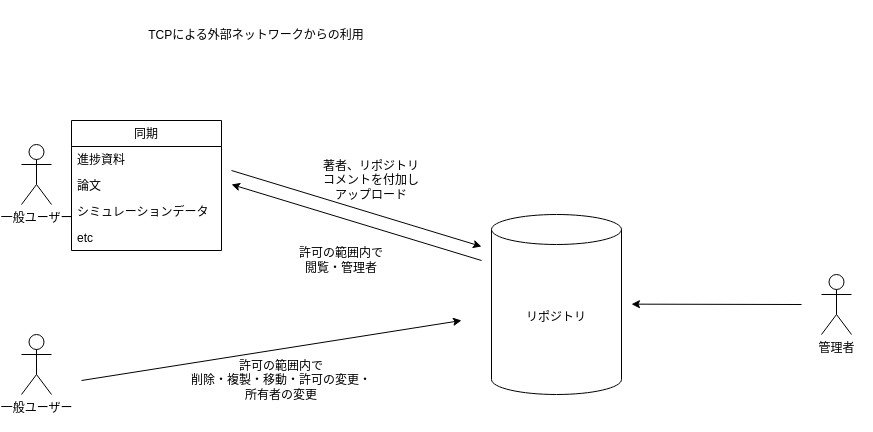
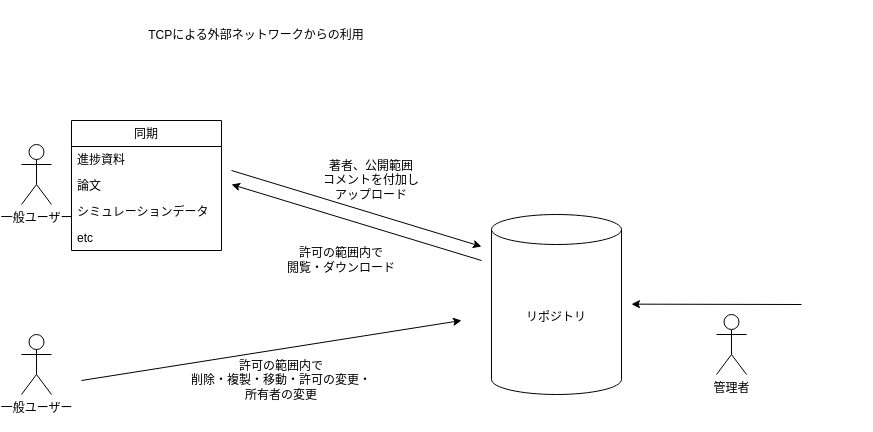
  <mxCell id="0" />
  <mxCell id="1" parent="0" />
  <mxCell id="2" value="一般ユーザー" style="shape=umlActor;verticalLabelPosition=bottom;verticalAlign=top;html=1;outlineConnect=0;" vertex="1" parent="1"><mxGeometry x="20" y="144" width="30" height="60" as="geometry" /></mxCell>
  <mxCell id="3" value="リポジトリ" style="shape=cylinder3;whiteSpace=wrap;html=1;boundedLbl=1;backgroundOutline=1;size=15;" vertex="1" parent="1"><mxGeometry x="490" y="214" width="130" height="180" as="geometry" /></mxCell>
  <mxCell id="4" value="" style="endArrow=classic;html=1;rounded=0;" edge="1" parent="1"><mxGeometry width="50" height="50" relative="1" as="geometry"><mxPoint x="230" y="170" as="sourcePoint" /><mxPoint x="480" y="246" as="targetPoint" /></mxGeometry></mxCell>
- <mxCell id="5" value="著者、リポジトリ&lt;br&gt;コメントを付加し&lt;br&gt;アップロード" style="text;html=1;strokeColor=none;fillColor=none;align=center;verticalAlign=middle;whiteSpace=wrap;rounded=0;" vertex="1" parent="1"><mxGeometry x="290" y="160" width="160" height="40" as="geometry" /></mxCell>
+ <mxCell id="5" value="著者、公開範囲&lt;br&gt;コメントを付加し&lt;br&gt;アップロード" style="text;html=1;strokeColor=none;fillColor=none;align=center;verticalAlign=middle;whiteSpace=wrap;rounded=0;" vertex="1" parent="1"><mxGeometry x="290" y="160" width="160" height="40" as="geometry" /></mxCell>
  <mxCell id="6" value="" style="endArrow=classic;html=1;rounded=0;labelBackgroundColor=default;strokeColor=default;fontFamily=Helvetica;fontSize=11;fontColor=default;shape=connector;" edge="1" parent="1"><mxGeometry x="-1" y="-4" width="50" height="50" relative="1" as="geometry"><mxPoint x="480" y="260" as="sourcePoint" /><mxPoint x="230" y="184" as="targetPoint" /><mxPoint as="offset" /></mxGeometry></mxCell>
- <mxCell id="7" value="許可の範囲内で&lt;br&gt;閲覧・管理者" style="text;html=1;strokeColor=none;fillColor=none;align=center;verticalAlign=middle;whiteSpace=wrap;rounded=0;" vertex="1" parent="1"><mxGeometry x="270" y="240" width="140" height="40" as="geometry" /></mxCell>
+ <mxCell id="7" value="許可の範囲内で&lt;br&gt;閲覧・ダウンロード" style="text;html=1;strokeColor=none;fillColor=none;align=center;verticalAlign=middle;whiteSpace=wrap;rounded=0;" vertex="1" parent="1"><mxGeometry x="270" y="240" width="140" height="40" as="geometry" /></mxCell>
  <mxCell id="8" value="同期" style="swimlane;fontStyle=0;childLayout=stackLayout;horizontal=1;startSize=26;fillColor=none;horizontalStack=0;resizeParent=1;resizeParentMax=0;resizeLast=0;collapsible=1;marginBottom=0;" vertex="1" parent="1"><mxGeometry x="70" y="120" width="150" height="130" as="geometry" /></mxCell>
  <mxCell id="9" value="進捗資料" style="text;strokeColor=none;fillColor=none;align=left;verticalAlign=top;spacingLeft=4;spacingRight=4;overflow=hidden;rotatable=0;points=[[0,0.5],[1,0.5]];portConstraint=eastwest;" vertex="1" parent="8"><mxGeometry y="26" width="150" height="26" as="geometry" /></mxCell>
  <mxCell id="10" value="論文" style="text;strokeColor=none;fillColor=none;align=left;verticalAlign=top;spacingLeft=4;spacingRight=4;overflow=hidden;rotatable=0;points=[[0,0.5],[1,0.5]];portConstraint=eastwest;" vertex="1" parent="8"><mxGeometry y="52" width="150" height="26" as="geometry" /></mxCell>
  <mxCell id="11" value="シミュレーションデータ" style="text;strokeColor=none;fillColor=none;align=left;verticalAlign=top;spacingLeft=4;spacingRight=4;overflow=hidden;rotatable=0;points=[[0,0.5],[1,0.5]];portConstraint=eastwest;" vertex="1" parent="8"><mxGeometry y="78" width="150" height="26" as="geometry" /></mxCell>
  <mxCell id="12" value="etc" style="text;strokeColor=none;fillColor=none;align=left;verticalAlign=top;spacingLeft=4;spacingRight=4;overflow=hidden;rotatable=0;points=[[0,0.5],[1,0.5]];portConstraint=eastwest;" vertex="1" parent="8"><mxGeometry y="104" width="150" height="26" as="geometry" /></mxCell>
  <mxCell id="13" value="一般ユーザー" style="shape=umlActor;verticalLabelPosition=bottom;verticalAlign=top;html=1;" vertex="1" parent="1"><mxGeometry x="20" y="334" width="30" height="60" as="geometry" /></mxCell>
  <mxCell id="14" value="" style="endArrow=classic;html=1;rounded=0;" edge="1" parent="1"><mxGeometry width="50" height="50" relative="1" as="geometry"><mxPoint x="80" y="380" as="sourcePoint" /><mxPoint x="460" y="320" as="targetPoint" /></mxGeometry></mxCell>
  <mxCell id="15" value="許可の範囲内で&lt;br&gt;削除・複製・移動・許可の変更・所有者の変更" style="text;html=1;strokeColor=none;fillColor=none;align=center;verticalAlign=middle;whiteSpace=wrap;rounded=0;" vertex="1" parent="1"><mxGeometry x="185" y="350" width="190" height="60" as="geometry" /></mxCell>
- <mxCell id="16" value="管理者" style="shape=umlActor;verticalLabelPosition=bottom;verticalAlign=top;html=1;outlineConnect=0;" vertex="1" parent="1"><mxGeometry x="820" y="274" width="30" height="60" as="geometry" /></mxCell>
+ <mxCell id="16" value="管理者" style="shape=umlActor;verticalLabelPosition=bottom;verticalAlign=top;html=1;outlineConnect=0;" vertex="1" parent="1"><mxGeometry x="715" y="314" width="30" height="60" as="geometry" /></mxCell>
  <mxCell id="17" value="" style="endArrow=classic;html=1;rounded=0;labelBackgroundColor=default;strokeColor=default;fontFamily=Helvetica;fontSize=11;fontColor=default;shape=connector;" edge="1" parent="1"><mxGeometry x="-1" y="-4" width="50" height="50" relative="1" as="geometry"><mxPoint x="800" y="304" as="sourcePoint" /><mxPoint x="630" y="303.66" as="targetPoint" /><mxPoint as="offset" /></mxGeometry></mxCell>
  <mxCell id="18" value="TCPによる外部ネットワークからの利用" style="text;html=1;strokeColor=none;fillColor=none;align=center;verticalAlign=middle;whiteSpace=wrap;rounded=0;" vertex="1" parent="1"><mxGeometry x="145" y="20" width="220" height="30" as="geometry" /></mxCell>
